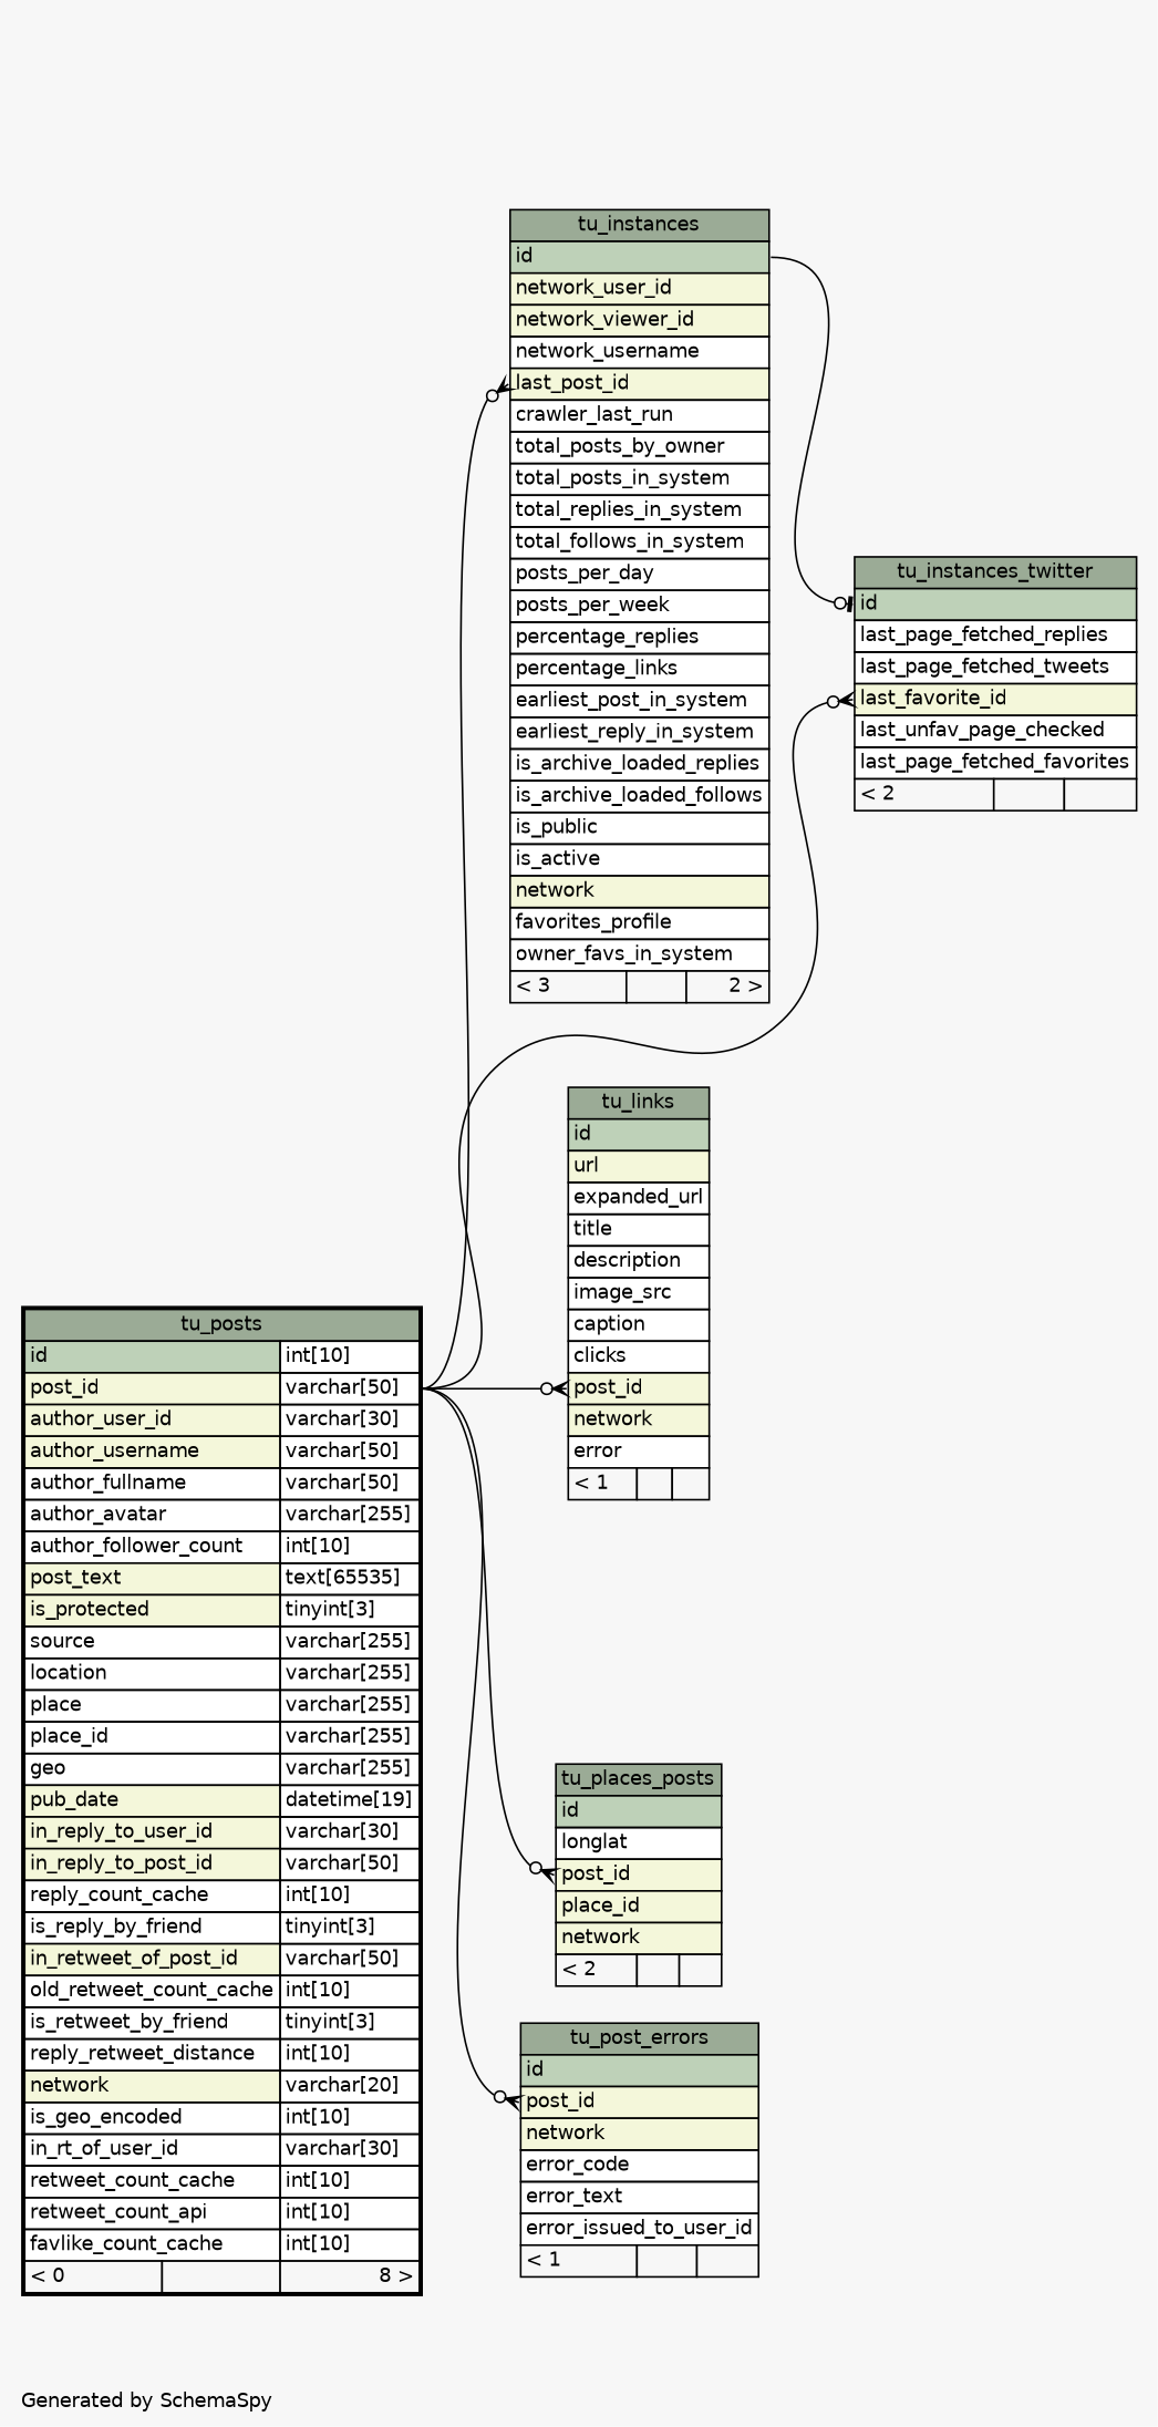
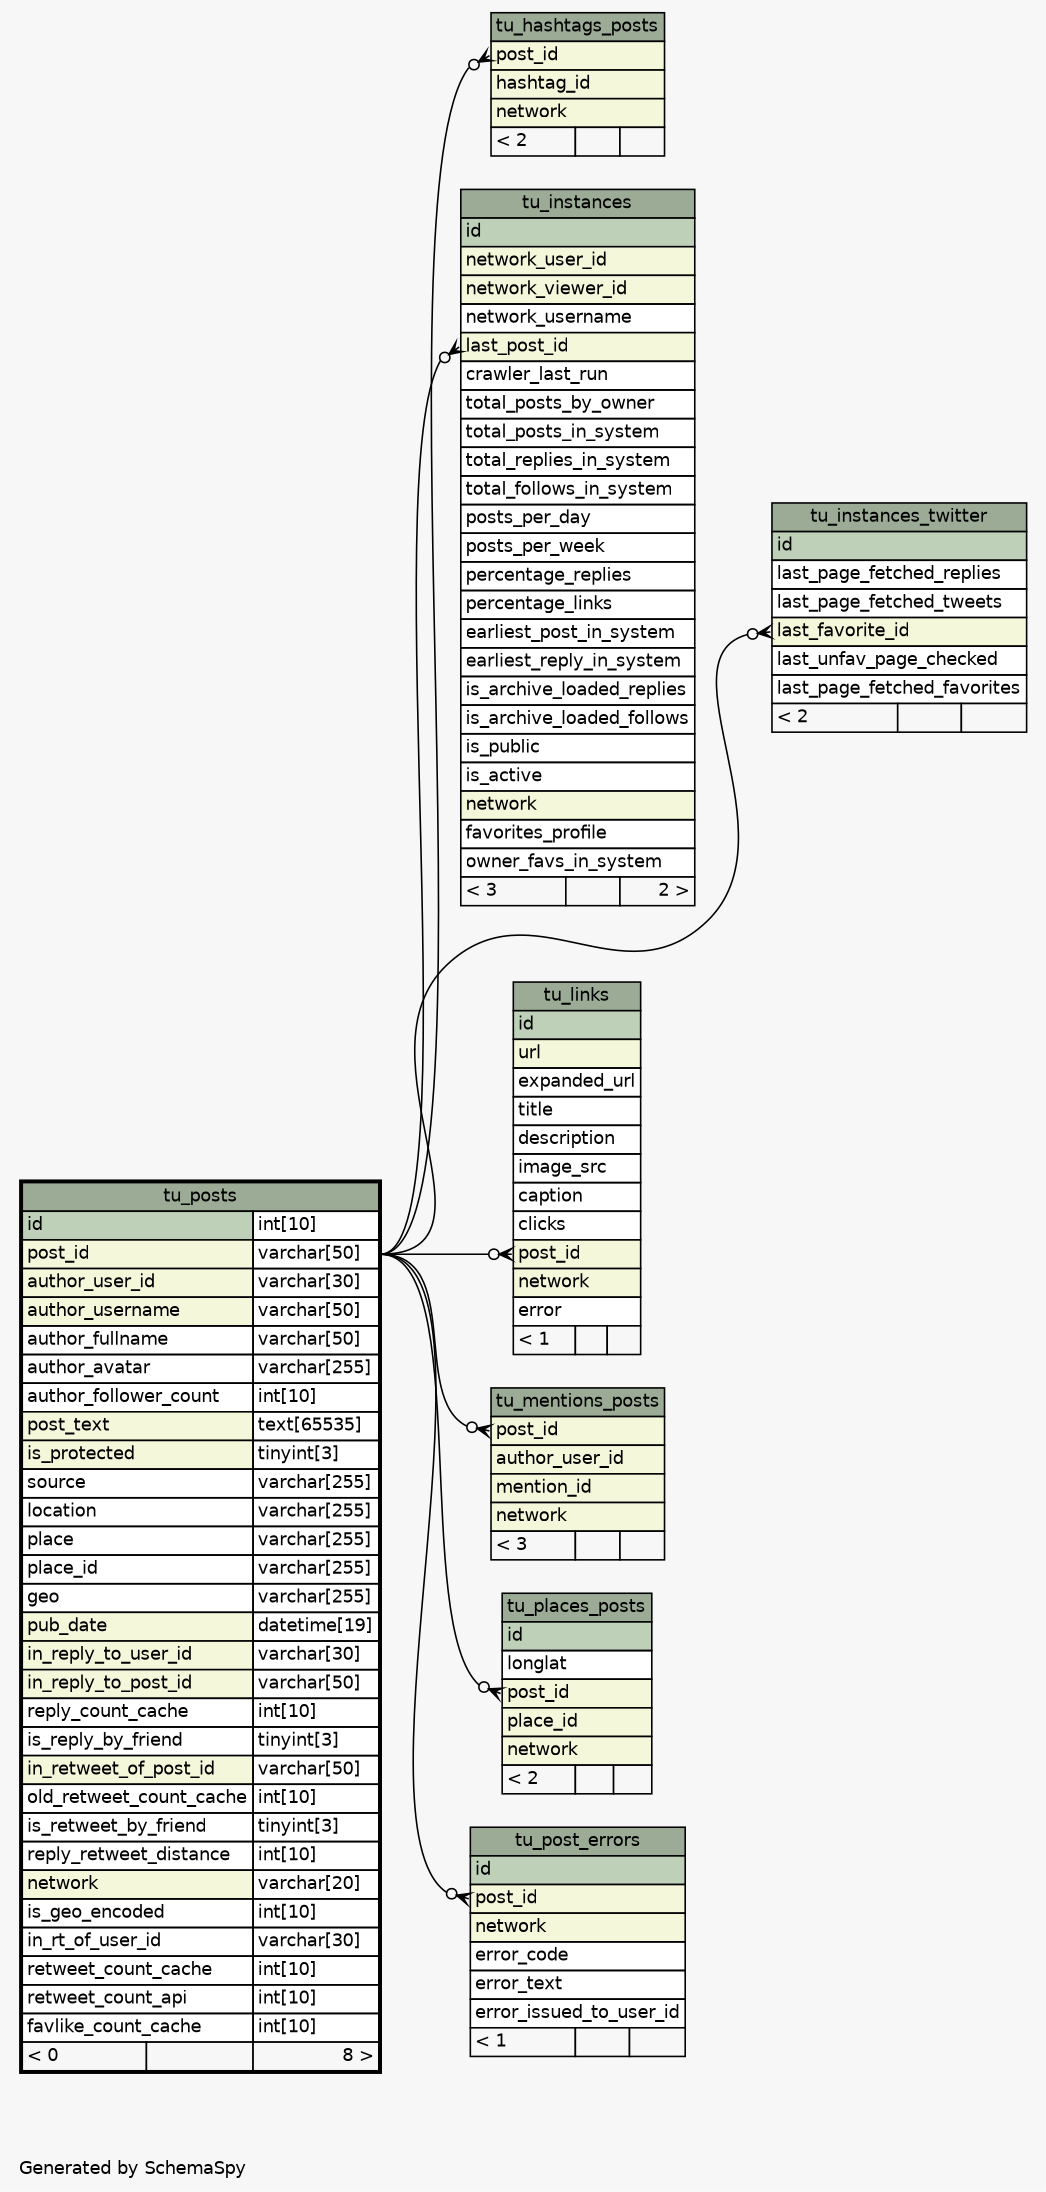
  digraph {
    bgcolor="#f7f7f7"
    fontname=Helvetica
    fontsize=11
    label="\nGenerated by SchemaSpy"
    labeljust=l
    nodesep=0.18
    rankdir=RL
    ranksep=0.46
    node [fontname=Helvetica fontsize=11 shape=plaintext]
    edge [arrowhead=none arrowsize=0.8 arrowtail=crowodot dir=back headport="post_id.type:e" tailport="post_id:w"]
    n1 [label=<     <TABLE BORDER="2" CELLBORDER="1" CELLSPACING="0" BGCOLOR="#ffffff">       <TR><TD COLSPAN="3" BGCOLOR="#9bab96" ALIGN="CENTER">tu_posts</TD></TR>       <TR><TD PORT="id" COLSPAN="2" BGCOLOR="#bed1b8" ALIGN="LEFT">id</TD><TD PORT="id.type" ALIGN="LEFT">int[10]</TD></TR>       <TR><TD PORT="post_id" COLSPAN="2" BGCOLOR="#f4f7da" ALIGN="LEFT">post_id</TD><TD PORT="post_id.type" ALIGN="LEFT">varchar[50]</TD></TR>       <TR><TD PORT="author_user_id" COLSPAN="2" BGCOLOR="#f4f7da" ALIGN="LEFT">author_user_id</TD><TD PORT="author_user_id.type" ALIGN="LEFT">varchar[30]</TD></TR>       <TR><TD PORT="author_username" COLSPAN="2" BGCOLOR="#f4f7da" ALIGN="LEFT">author_username</TD><TD PORT="author_username.type" ALIGN="LEFT">varchar[50]</TD></TR>       <TR><TD PORT="author_fullname" COLSPAN="2" ALIGN="LEFT">author_fullname</TD><TD PORT="author_fullname.type" ALIGN="LEFT">varchar[50]</TD></TR>       <TR><TD PORT="author_avatar" COLSPAN="2" ALIGN="LEFT">author_avatar</TD><TD PORT="author_avatar.type" ALIGN="LEFT">varchar[255]</TD></TR>       <TR><TD PORT="author_follower_count" COLSPAN="2" ALIGN="LEFT">author_follower_count</TD><TD PORT="author_follower_count.type" ALIGN="LEFT">int[10]</TD></TR>       <TR><TD PORT="post_text" COLSPAN="2" BGCOLOR="#f4f7da" ALIGN="LEFT">post_text</TD><TD PORT="post_text.type" ALIGN="LEFT">text[65535]</TD></TR>       <TR><TD PORT="is_protected" COLSPAN="2" BGCOLOR="#f4f7da" ALIGN="LEFT">is_protected</TD><TD PORT="is_protected.type" ALIGN="LEFT">tinyint[3]</TD></TR>       <TR><TD PORT="source" COLSPAN="2" ALIGN="LEFT">source</TD><TD PORT="source.type" ALIGN="LEFT">varchar[255]</TD></TR>       <TR><TD PORT="location" COLSPAN="2" ALIGN="LEFT">location</TD><TD PORT="location.type" ALIGN="LEFT">varchar[255]</TD></TR>       <TR><TD PORT="place" COLSPAN="2" ALIGN="LEFT">place</TD><TD PORT="place.type" ALIGN="LEFT">varchar[255]</TD></TR>       <TR><TD PORT="place_id" COLSPAN="2" ALIGN="LEFT">place_id</TD><TD PORT="place_id.type" ALIGN="LEFT">varchar[255]</TD></TR>       <TR><TD PORT="geo" COLSPAN="2" ALIGN="LEFT">geo</TD><TD PORT="geo.type" ALIGN="LEFT">varchar[255]</TD></TR>       <TR><TD PORT="pub_date" COLSPAN="2" BGCOLOR="#f4f7da" ALIGN="LEFT">pub_date</TD><TD PORT="pub_date.type" ALIGN="LEFT">datetime[19]</TD></TR>       <TR><TD PORT="in_reply_to_user_id" COLSPAN="2" BGCOLOR="#f4f7da" ALIGN="LEFT">in_reply_to_user_id</TD><TD PORT="in_reply_to_user_id.type" ALIGN="LEFT">varchar[30]</TD></TR>       <TR><TD PORT="in_reply_to_post_id" COLSPAN="2" BGCOLOR="#f4f7da" ALIGN="LEFT">in_reply_to_post_id</TD><TD PORT="in_reply_to_post_id.type" ALIGN="LEFT">varchar[50]</TD></TR>       <TR><TD PORT="reply_count_cache" COLSPAN="2" ALIGN="LEFT">reply_count_cache</TD><TD PORT="reply_count_cache.type" ALIGN="LEFT">int[10]</TD></TR>       <TR><TD PORT="is_reply_by_friend" COLSPAN="2" ALIGN="LEFT">is_reply_by_friend</TD><TD PORT="is_reply_by_friend.type" ALIGN="LEFT">tinyint[3]</TD></TR>       <TR><TD PORT="in_retweet_of_post_id" COLSPAN="2" BGCOLOR="#f4f7da" ALIGN="LEFT">in_retweet_of_post_id</TD><TD PORT="in_retweet_of_post_id.type" ALIGN="LEFT">varchar[50]</TD></TR>       <TR><TD PORT="old_retweet_count_cache" COLSPAN="2" ALIGN="LEFT">old_retweet_count_cache</TD><TD PORT="old_retweet_count_cache.type" ALIGN="LEFT">int[10]</TD></TR>       <TR><TD PORT="is_retweet_by_friend" COLSPAN="2" ALIGN="LEFT">is_retweet_by_friend</TD><TD PORT="is_retweet_by_friend.type" ALIGN="LEFT">tinyint[3]</TD></TR>       <TR><TD PORT="reply_retweet_distance" COLSPAN="2" ALIGN="LEFT">reply_retweet_distance</TD><TD PORT="reply_retweet_distance.type" ALIGN="LEFT">int[10]</TD></TR>       <TR><TD PORT="network" COLSPAN="2" BGCOLOR="#f4f7da" ALIGN="LEFT">network</TD><TD PORT="network.type" ALIGN="LEFT">varchar[20]</TD></TR>       <TR><TD PORT="is_geo_encoded" COLSPAN="2" ALIGN="LEFT">is_geo_encoded</TD><TD PORT="is_geo_encoded.type" ALIGN="LEFT">int[10]</TD></TR>       <TR><TD PORT="in_rt_of_user_id" COLSPAN="2" ALIGN="LEFT">in_rt_of_user_id</TD><TD PORT="in_rt_of_user_id.type" ALIGN="LEFT">varchar[30]</TD></TR>       <TR><TD PORT="retweet_count_cache" COLSPAN="2" ALIGN="LEFT">retweet_count_cache</TD><TD PORT="retweet_count_cache.type" ALIGN="LEFT">int[10]</TD></TR>       <TR><TD PORT="retweet_count_api" COLSPAN="2" ALIGN="LEFT">retweet_count_api</TD><TD PORT="retweet_count_api.type" ALIGN="LEFT">int[10]</TD></TR>       <TR><TD PORT="favlike_count_cache" COLSPAN="2" ALIGN="LEFT">favlike_count_cache</TD><TD PORT="favlike_count_cache.type" ALIGN="LEFT">int[10]</TD></TR>       <TR><TD ALIGN="LEFT" BGCOLOR="#f7f7f7">&lt; 0</TD><TD ALIGN="RIGHT" BGCOLOR="#f7f7f7">  </TD><TD ALIGN="RIGHT" BGCOLOR="#f7f7f7">8 &gt;</TD></TR>     </TABLE>>]
+   n2 [label=<     <TABLE BORDER="0" CELLBORDER="1" CELLSPACING="0" BGCOLOR="#ffffff">       <TR><TD COLSPAN="3" BGCOLOR="#9bab96" ALIGN="CENTER">tu_hashtags_posts</TD></TR>       <TR><TD PORT="post_id" COLSPAN="3" BGCOLOR="#f4f7da" ALIGN="LEFT">post_id</TD></TR>       <TR><TD PORT="hashtag_id" COLSPAN="3" BGCOLOR="#f4f7da" ALIGN="LEFT">hashtag_id</TD></TR>       <TR><TD PORT="network" COLSPAN="3" BGCOLOR="#f4f7da" ALIGN="LEFT">network</TD></TR>       <TR><TD ALIGN="LEFT" BGCOLOR="#f7f7f7">&lt; 2</TD><TD ALIGN="RIGHT" BGCOLOR="#f7f7f7">  </TD><TD ALIGN="RIGHT" BGCOLOR="#f7f7f7">  </TD></TR>     </TABLE>>]
    n3 [label=<     <TABLE BORDER="0" CELLBORDER="1" CELLSPACING="0" BGCOLOR="#ffffff">       <TR><TD COLSPAN="3" BGCOLOR="#9bab96" ALIGN="CENTER">tu_instances</TD></TR>       <TR><TD PORT="id" COLSPAN="3" BGCOLOR="#bed1b8" ALIGN="LEFT">id</TD></TR>       <TR><TD PORT="network_user_id" COLSPAN="3" BGCOLOR="#f4f7da" ALIGN="LEFT">network_user_id</TD></TR>       <TR><TD PORT="network_viewer_id" COLSPAN="3" BGCOLOR="#f4f7da" ALIGN="LEFT">network_viewer_id</TD></TR>       <TR><TD PORT="network_username" COLSPAN="3" ALIGN="LEFT">network_username</TD></TR>       <TR><TD PORT="last_post_id" COLSPAN="3" BGCOLOR="#f4f7da" ALIGN="LEFT">last_post_id</TD></TR>       <TR><TD PORT="crawler_last_run" COLSPAN="3" ALIGN="LEFT">crawler_last_run</TD></TR>       <TR><TD PORT="total_posts_by_owner" COLSPAN="3" ALIGN="LEFT">total_posts_by_owner</TD></TR>       <TR><TD PORT="total_posts_in_system" COLSPAN="3" ALIGN="LEFT">total_posts_in_system</TD></TR>       <TR><TD PORT="total_replies_in_system" COLSPAN="3" ALIGN="LEFT">total_replies_in_system</TD></TR>       <TR><TD PORT="total_follows_in_system" COLSPAN="3" ALIGN="LEFT">total_follows_in_system</TD></TR>       <TR><TD PORT="posts_per_day" COLSPAN="3" ALIGN="LEFT">posts_per_day</TD></TR>       <TR><TD PORT="posts_per_week" COLSPAN="3" ALIGN="LEFT">posts_per_week</TD></TR>       <TR><TD PORT="percentage_replies" COLSPAN="3" ALIGN="LEFT">percentage_replies</TD></TR>       <TR><TD PORT="percentage_links" COLSPAN="3" ALIGN="LEFT">percentage_links</TD></TR>       <TR><TD PORT="earliest_post_in_system" COLSPAN="3" ALIGN="LEFT">earliest_post_in_system</TD></TR>       <TR><TD PORT="earliest_reply_in_system" COLSPAN="3" ALIGN="LEFT">earliest_reply_in_system</TD></TR>       <TR><TD PORT="is_archive_loaded_replies" COLSPAN="3" ALIGN="LEFT">is_archive_loaded_replies</TD></TR>       <TR><TD PORT="is_archive_loaded_follows" COLSPAN="3" ALIGN="LEFT">is_archive_loaded_follows</TD></TR>       <TR><TD PORT="is_public" COLSPAN="3" ALIGN="LEFT">is_public</TD></TR>       <TR><TD PORT="is_active" COLSPAN="3" ALIGN="LEFT">is_active</TD></TR>       <TR><TD PORT="network" COLSPAN="3" BGCOLOR="#f4f7da" ALIGN="LEFT">network</TD></TR>       <TR><TD PORT="favorites_profile" COLSPAN="3" ALIGN="LEFT">favorites_profile</TD></TR>       <TR><TD PORT="owner_favs_in_system" COLSPAN="3" ALIGN="LEFT">owner_favs_in_system</TD></TR>       <TR><TD ALIGN="LEFT" BGCOLOR="#f7f7f7">&lt; 3</TD><TD ALIGN="RIGHT" BGCOLOR="#f7f7f7">  </TD><TD ALIGN="RIGHT" BGCOLOR="#f7f7f7">2 &gt;</TD></TR>     </TABLE>>]
    n4 [label=<     <TABLE BORDER="0" CELLBORDER="1" CELLSPACING="0" BGCOLOR="#ffffff">       <TR><TD COLSPAN="3" BGCOLOR="#9bab96" ALIGN="CENTER">tu_instances_twitter</TD></TR>       <TR><TD PORT="id" COLSPAN="3" BGCOLOR="#bed1b8" ALIGN="LEFT">id</TD></TR>       <TR><TD PORT="last_page_fetched_replies" COLSPAN="3" ALIGN="LEFT">last_page_fetched_replies</TD></TR>       <TR><TD PORT="last_page_fetched_tweets" COLSPAN="3" ALIGN="LEFT">last_page_fetched_tweets</TD></TR>       <TR><TD PORT="last_favorite_id" COLSPAN="3" BGCOLOR="#f4f7da" ALIGN="LEFT">last_favorite_id</TD></TR>       <TR><TD PORT="last_unfav_page_checked" COLSPAN="3" ALIGN="LEFT">last_unfav_page_checked</TD></TR>       <TR><TD PORT="last_page_fetched_favorites" COLSPAN="3" ALIGN="LEFT">last_page_fetched_favorites</TD></TR>       <TR><TD ALIGN="LEFT" BGCOLOR="#f7f7f7">&lt; 2</TD><TD ALIGN="RIGHT" BGCOLOR="#f7f7f7">  </TD><TD ALIGN="RIGHT" BGCOLOR="#f7f7f7">  </TD></TR>     </TABLE>>]
    n5 [label=<     <TABLE BORDER="0" CELLBORDER="1" CELLSPACING="0" BGCOLOR="#ffffff">       <TR><TD COLSPAN="3" BGCOLOR="#9bab96" ALIGN="CENTER">tu_links</TD></TR>       <TR><TD PORT="id" COLSPAN="3" BGCOLOR="#bed1b8" ALIGN="LEFT">id</TD></TR>       <TR><TD PORT="url" COLSPAN="3" BGCOLOR="#f4f7da" ALIGN="LEFT">url</TD></TR>       <TR><TD PORT="expanded_url" COLSPAN="3" ALIGN="LEFT">expanded_url</TD></TR>       <TR><TD PORT="title" COLSPAN="3" ALIGN="LEFT">title</TD></TR>       <TR><TD PORT="description" COLSPAN="3" ALIGN="LEFT">description</TD></TR>       <TR><TD PORT="image_src" COLSPAN="3" ALIGN="LEFT">image_src</TD></TR>       <TR><TD PORT="caption" COLSPAN="3" ALIGN="LEFT">caption</TD></TR>       <TR><TD PORT="clicks" COLSPAN="3" ALIGN="LEFT">clicks</TD></TR>       <TR><TD PORT="post_id" COLSPAN="3" BGCOLOR="#f4f7da" ALIGN="LEFT">post_id</TD></TR>       <TR><TD PORT="network" COLSPAN="3" BGCOLOR="#f4f7da" ALIGN="LEFT">network</TD></TR>       <TR><TD PORT="error" COLSPAN="3" ALIGN="LEFT">error</TD></TR>       <TR><TD ALIGN="LEFT" BGCOLOR="#f7f7f7">&lt; 1</TD><TD ALIGN="RIGHT" BGCOLOR="#f7f7f7">  </TD><TD ALIGN="RIGHT" BGCOLOR="#f7f7f7">  </TD></TR>     </TABLE>>]
+   n6 [label=<     <TABLE BORDER="0" CELLBORDER="1" CELLSPACING="0" BGCOLOR="#ffffff">       <TR><TD COLSPAN="3" BGCOLOR="#9bab96" ALIGN="CENTER">tu_mentions_posts</TD></TR>       <TR><TD PORT="post_id" COLSPAN="3" BGCOLOR="#f4f7da" ALIGN="LEFT">post_id</TD></TR>       <TR><TD PORT="author_user_id" COLSPAN="3" BGCOLOR="#f4f7da" ALIGN="LEFT">author_user_id</TD></TR>       <TR><TD PORT="mention_id" COLSPAN="3" BGCOLOR="#f4f7da" ALIGN="LEFT">mention_id</TD></TR>       <TR><TD PORT="network" COLSPAN="3" BGCOLOR="#f4f7da" ALIGN="LEFT">network</TD></TR>       <TR><TD ALIGN="LEFT" BGCOLOR="#f7f7f7">&lt; 3</TD><TD ALIGN="RIGHT" BGCOLOR="#f7f7f7">  </TD><TD ALIGN="RIGHT" BGCOLOR="#f7f7f7">  </TD></TR>     </TABLE>>]
    n7 [label=<     <TABLE BORDER="0" CELLBORDER="1" CELLSPACING="0" BGCOLOR="#ffffff">       <TR><TD COLSPAN="3" BGCOLOR="#9bab96" ALIGN="CENTER">tu_places_posts</TD></TR>       <TR><TD PORT="id" COLSPAN="3" BGCOLOR="#bed1b8" ALIGN="LEFT">id</TD></TR>       <TR><TD PORT="longlat" COLSPAN="3" ALIGN="LEFT">longlat</TD></TR>       <TR><TD PORT="post_id" COLSPAN="3" BGCOLOR="#f4f7da" ALIGN="LEFT">post_id</TD></TR>       <TR><TD PORT="place_id" COLSPAN="3" BGCOLOR="#f4f7da" ALIGN="LEFT">place_id</TD></TR>       <TR><TD PORT="network" COLSPAN="3" BGCOLOR="#f4f7da" ALIGN="LEFT">network</TD></TR>       <TR><TD ALIGN="LEFT" BGCOLOR="#f7f7f7">&lt; 2</TD><TD ALIGN="RIGHT" BGCOLOR="#f7f7f7">  </TD><TD ALIGN="RIGHT" BGCOLOR="#f7f7f7">  </TD></TR>     </TABLE>>]
    n8 [label=<     <TABLE BORDER="0" CELLBORDER="1" CELLSPACING="0" BGCOLOR="#ffffff">       <TR><TD COLSPAN="3" BGCOLOR="#9bab96" ALIGN="CENTER">tu_post_errors</TD></TR>       <TR><TD PORT="id" COLSPAN="3" BGCOLOR="#bed1b8" ALIGN="LEFT">id</TD></TR>       <TR><TD PORT="post_id" COLSPAN="3" BGCOLOR="#f4f7da" ALIGN="LEFT">post_id</TD></TR>       <TR><TD PORT="network" COLSPAN="3" BGCOLOR="#f4f7da" ALIGN="LEFT">network</TD></TR>       <TR><TD PORT="error_code" COLSPAN="3" ALIGN="LEFT">error_code</TD></TR>       <TR><TD PORT="error_text" COLSPAN="3" ALIGN="LEFT">error_text</TD></TR>       <TR><TD PORT="error_issued_to_user_id" COLSPAN="3" ALIGN="LEFT">error_issued_to_user_id</TD></TR>       <TR><TD ALIGN="LEFT" BGCOLOR="#f7f7f7">&lt; 1</TD><TD ALIGN="RIGHT" BGCOLOR="#f7f7f7">  </TD><TD ALIGN="RIGHT" BGCOLOR="#f7f7f7">  </TD></TR>     </TABLE>>]
+   n2 -> n1
    n3 -> n1 [tailport="last_post_id:w"]
    n4 -> n1 [tailport="last_favorite_id:w"]
-   n4 -> n3 [arrowtail=teeodot headport="id:e" tailport="id:w"]
    n5 -> n1
+   n6 -> n1
    n7 -> n1
    n8 -> n1
  }
